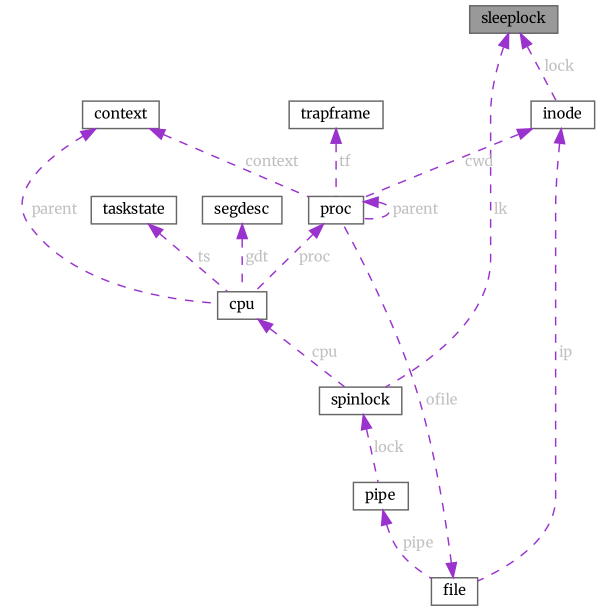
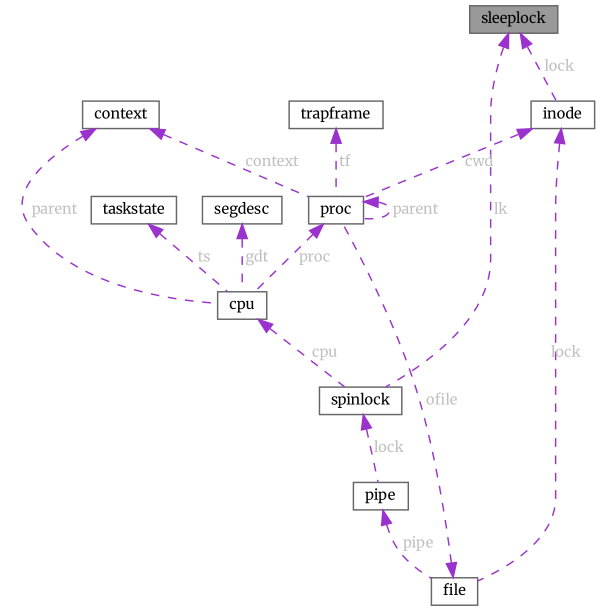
  digraph {
    fontname=Merriweather
    node [color=gray40 fillcolor=white fontname=Merriweather fontsize=10 shape=box style=filled]
    edge [color=darkorchid3 dir=back fontcolor=grey fontname=Merriweather fontsize=10 labelfontname=Helvetica labelfontsize=10 style=dashed]
    n1 [fillcolor=grey60 fontcolor=black height=0.2 label=sleeplock width=0.4]
    n2 [height=0.2 label=inode width=0.4]
    n3 [height=0.2 label=spinlock width=0.4]
    n4 [height=0.2 label=proc width=0.4]
    n5 [height=0.2 label=file width=0.4]
    n6 [height=0.2 label=pipe width=0.4]
    n7 [height=0.2 label=cpu width=0.4]
    n8 [height=0.2 label=context width=0.4]
    n9 [height=0.2 label=taskstate width=0.4]
    n10 [height=0.2 label=segdesc width=0.4]
    n11 [height=0.2 label=trapframe width=0.4]
    n1 -> n2 [label=" lock"]
    n1 -> n3 [label=" lk"]
    n2 -> n4 [label=" cwd"]
-   n2 -> n5 [label=" ip"]
+   n2 -> n5 [label=" lock"]
    n3 -> n6 [label=" lock"]
    n4 -> n4 [label=" parent"]
    n4 -> n7 [label=" proc"]
    n5 -> n4 [label=" ofile"]
    n6 -> n5 [label=" pipe"]
    n7 -> n3 [label=" cpu"]
    n8 -> n4 [label=" context"]
    n8 -> n7 [label=" parent"]
    n9 -> n7 [label=" ts"]
    n10 -> n7 [label=" gdt"]
    n11 -> n4 [label=" tf"]
  }
